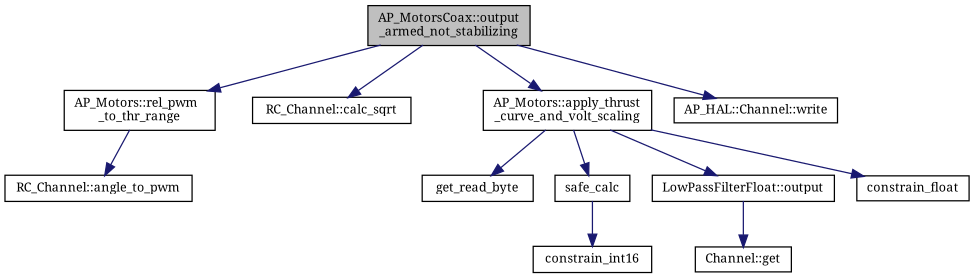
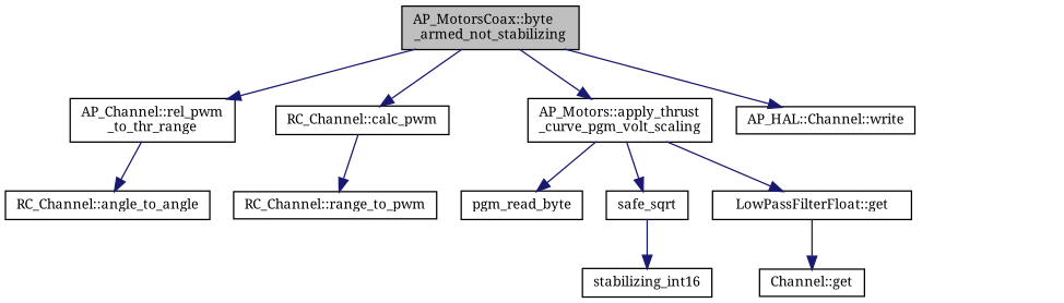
  digraph {
    fontname="Noto Serif"
    rankdir=TB
    node [color=black fillcolor=white fontname="Noto Serif" fontsize=10 shape=record style=filled]
    edge [color=midnightblue fontname="Noto Serif" fontsize=10 labelfontname=Helvetica labelfontsize=10 style=solid]
-   n1 [fillcolor=grey75 fontcolor=black height=0.2 label="AP_MotorsCoax::output\l_armed_not_stabilizing" width=0.4]
-   n2 [height=0.2 label="AP_Motors::rel_pwm\l_to_thr_range" width=0.4]
-   n3 [height=0.2 label="RC_Channel::calc_sqrt" width=0.4]
-   n4 [height=0.2 label="AP_Motors::apply_thrust\l_curve_and_volt_scaling" width=0.4]
+   n1 [fillcolor=grey75 fontcolor=black height=0.2 label="AP_MotorsCoax::byte\l_armed_not_stabilizing" width=0.4]
+   n2 [height=0.2 label="AP_Channel::rel_pwm\l_to_thr_range" width=0.4]
+   n3 [height=0.2 label="RC_Channel::calc_pwm" width=0.4]
+   n4 [height=0.2 label="AP_Motors::apply_thrust\l_curve_pgm_volt_scaling" width=0.4]
    n5 [height=0.2 label="AP_HAL::Channel::write" width=0.4]
-   n6 [height=0.2 label="RC_Channel::angle_to_pwm" width=0.4]
-   n8 [height=0.2 label=get_read_byte width=0.4]
-   n9 [height=0.2 label=safe_calc width=0.4]
-   n10 [height=0.2 label="LowPassFilterFloat::output" width=0.4]
-   n11 [height=0.2 label=constrain_float width=0.4]
-   n12 [height=0.2 label=constrain_int16 width=0.4]
+   n6 [height=0.2 label="RC_Channel::angle_to_angle" width=0.4]
+   n7 [height=0.2 label="RC_Channel::range_to_pwm" width=0.4]
+   n8 [height=0.2 label=pgm_read_byte width=0.4]
+   n9 [height=0.2 label=safe_sqrt width=0.4]
+   n10 [height=0.2 label="LowPassFilterFloat::get" width=0.4]
+   n12 [height=0.2 label=stabilizing_int16 width=0.4]
    n13 [height=0.2 label="Channel::get" width=0.4]
    n1 -> n2
    n1 -> n3
    n1 -> n4
    n1 -> n5
    n2 -> n6
+   n3 -> n7
    n4 -> n8
    n4 -> n9
    n4 -> n10
-   n4 -> n11
    n9 -> n12
    n10 -> n13
  }
